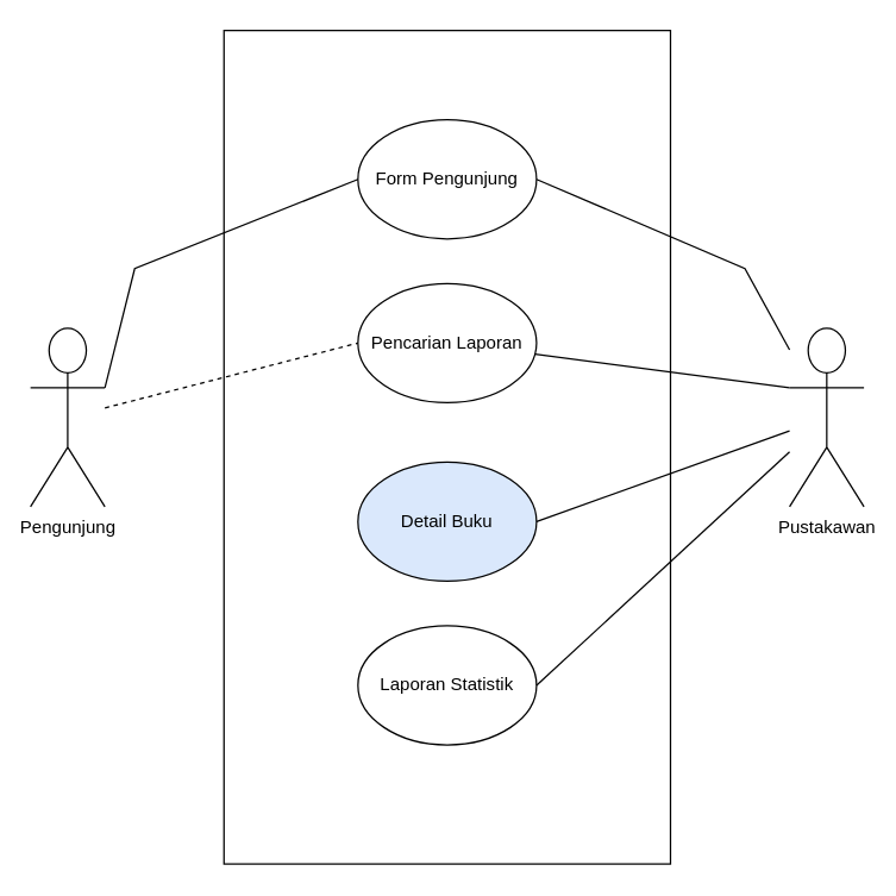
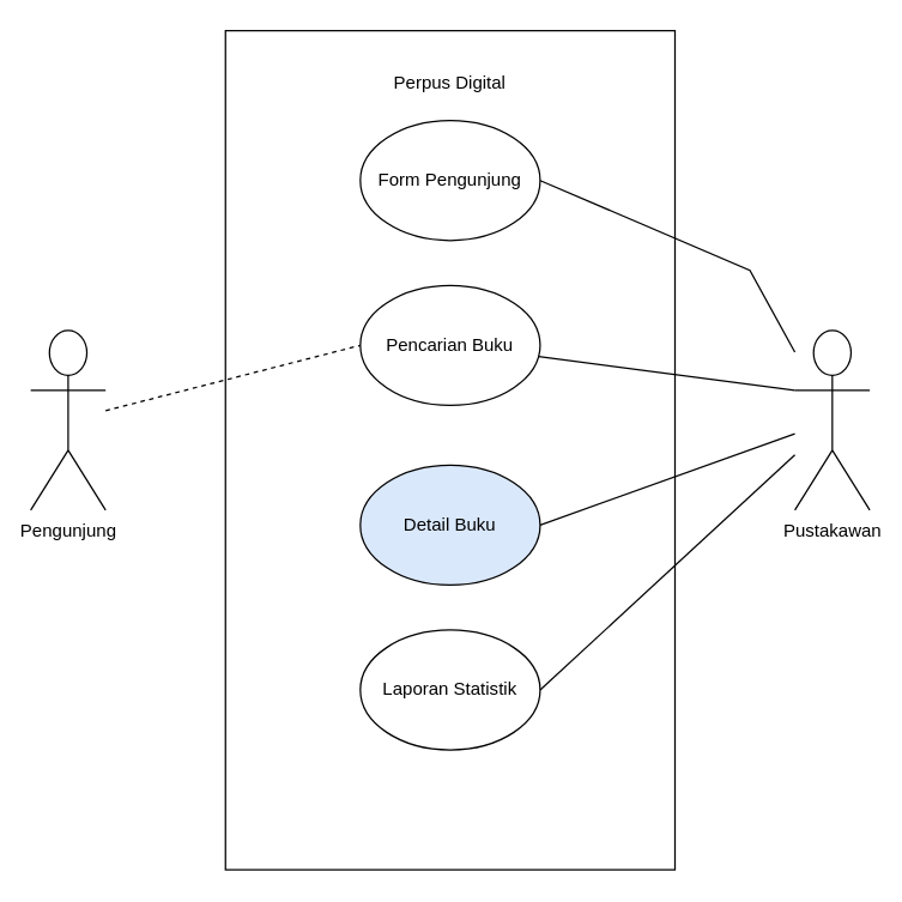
  <mxCell id="0" />
  <mxCell id="1" parent="0" />
  <mxCell id="2" value="" style="rounded=0;whiteSpace=wrap;html=1;" vertex="1" parent="1"><mxGeometry x="150" y="20" width="300" height="560" as="geometry" /></mxCell>
  <mxCell id="3" value="Pengunjung" style="shape=umlActor;verticalLabelPosition=bottom;verticalAlign=top;html=1;outlineConnect=0;" vertex="1" parent="1"><mxGeometry x="20" y="220" width="50" height="120" as="geometry" /></mxCell>
  <mxCell id="4" value="Form Pengunjung" style="ellipse;whiteSpace=wrap;html=1;" vertex="1" parent="1"><mxGeometry x="240" y="80" width="120" height="80" as="geometry" /></mxCell>
- <mxCell id="6" value="Pencarian Laporan" style="ellipse;whiteSpace=wrap;html=1;" vertex="1" parent="1"><mxGeometry x="240" y="190" width="120" height="80" as="geometry" /></mxCell>
+ <mxCell id="5" value="Perpus Digital" style="text;html=1;strokeColor=none;fillColor=none;align=center;verticalAlign=middle;whiteSpace=wrap;rounded=0;" vertex="1" parent="1"><mxGeometry x="240" y="40" width="120" height="30" as="geometry" /></mxCell>
+ <mxCell id="6" value="Pencarian Buku" style="ellipse;whiteSpace=wrap;html=1;" vertex="1" parent="1"><mxGeometry x="240" y="190" width="120" height="80" as="geometry" /></mxCell>
  <mxCell id="7" value="Detail Buku" style="ellipse;whiteSpace=wrap;html=1;fillColor=#dae8fc;" vertex="1" parent="1"><mxGeometry x="240" y="310" width="120" height="80" as="geometry" /></mxCell>
  <mxCell id="8" value="Laporan Statistik" style="ellipse;whiteSpace=wrap;html=1;" vertex="1" parent="1"><mxGeometry x="240" y="420" width="120" height="80" as="geometry" /></mxCell>
  <mxCell id="9" value="Pustakawan" style="shape=umlActor;verticalLabelPosition=bottom;verticalAlign=top;html=1;outlineConnect=0;" vertex="1" parent="1"><mxGeometry x="530" y="220" width="50" height="120" as="geometry" /></mxCell>
  <mxCell id="10" value="" style="endArrow=none;html=1;rounded=0;entryX=0;entryY=0.5;entryDx=0;entryDy=0;dashed=1;" edge="1" parent="1" source="3" target="6"><mxGeometry width="50" height="50" relative="1" as="geometry"><mxPoint x="90" y="350" as="sourcePoint" /><mxPoint x="140" y="300" as="targetPoint" /></mxGeometry></mxCell>
- <mxCell id="11" value="" style="endArrow=none;html=1;rounded=0;entryX=1;entryY=0.333;entryDx=0;entryDy=0;entryPerimeter=0;exitX=0;exitY=0.5;exitDx=0;exitDy=0;" edge="1" parent="1" source="4" target="3"><mxGeometry width="50" height="50" relative="1" as="geometry"><mxPoint x="280" y="370" as="sourcePoint" /><mxPoint x="330" y="320" as="targetPoint" /><Array as="points"><mxPoint x="90" y="180" /></Array></mxGeometry></mxCell>
  <mxCell id="12" value="" style="endArrow=none;html=1;rounded=0;exitX=1;exitY=0.5;exitDx=0;exitDy=0;" edge="1" parent="1" source="4" target="9"><mxGeometry width="50" height="50" relative="1" as="geometry"><mxPoint x="750" y="140" as="sourcePoint" /><mxPoint x="510" y="280" as="targetPoint" /><Array as="points"><mxPoint x="500" y="180" /></Array></mxGeometry></mxCell>
  <mxCell id="13" value="" style="endArrow=none;html=1;rounded=0;entryX=0;entryY=0.333;entryDx=0;entryDy=0;entryPerimeter=0;" edge="1" parent="1" source="6" target="9"><mxGeometry width="50" height="50" relative="1" as="geometry"><mxPoint x="550" y="310" as="sourcePoint" /><mxPoint x="600" y="260" as="targetPoint" /></mxGeometry></mxCell>
  <mxCell id="14" value="" style="endArrow=none;html=1;rounded=0;exitX=1;exitY=0.5;exitDx=0;exitDy=0;" edge="1" parent="1" source="7" target="9"><mxGeometry width="50" height="50" relative="1" as="geometry"><mxPoint x="369" y="246" as="sourcePoint" /><mxPoint x="550" y="380" as="targetPoint" /></mxGeometry></mxCell>
  <mxCell id="15" value="" style="endArrow=none;html=1;rounded=0;exitX=1;exitY=0.5;exitDx=0;exitDy=0;" edge="1" parent="1" source="8" target="9"><mxGeometry width="50" height="50" relative="1" as="geometry"><mxPoint x="370" y="360" as="sourcePoint" /><mxPoint x="570" y="430" as="targetPoint" /></mxGeometry></mxCell>
